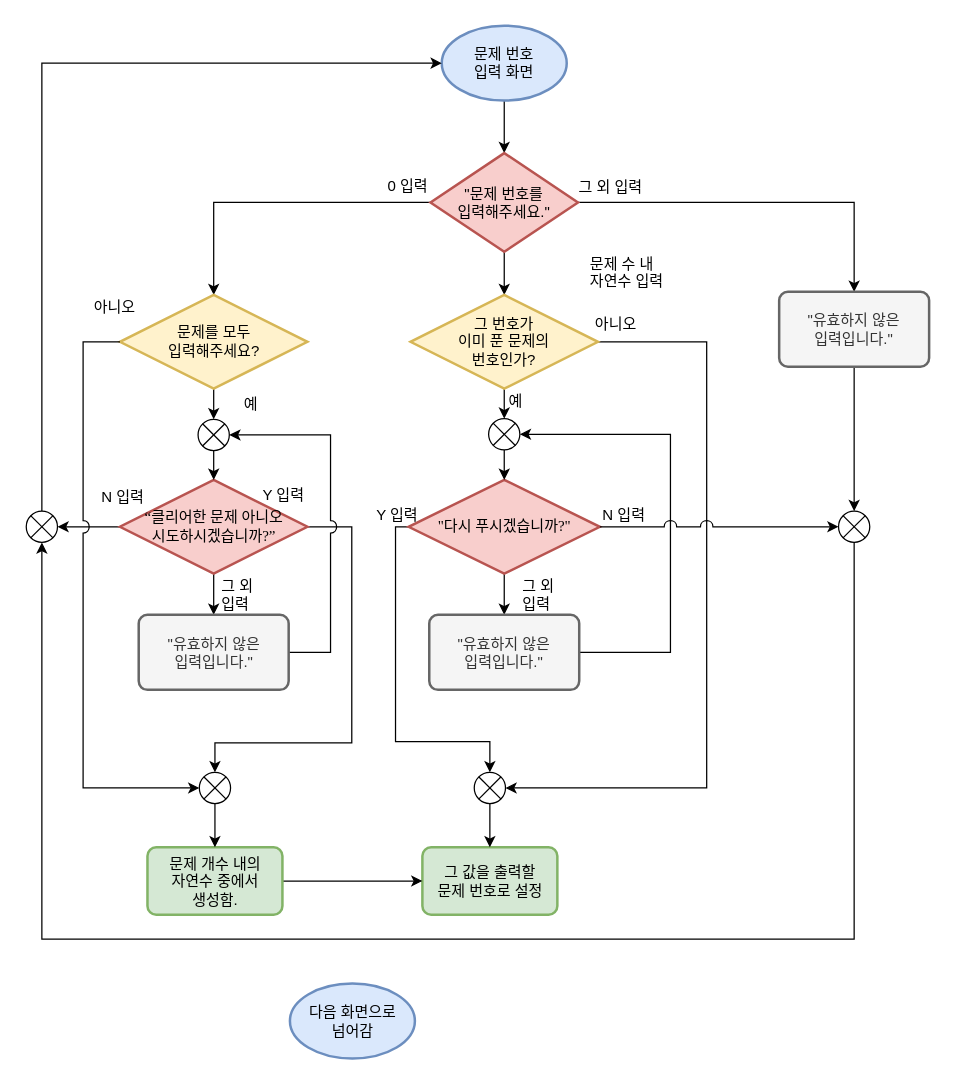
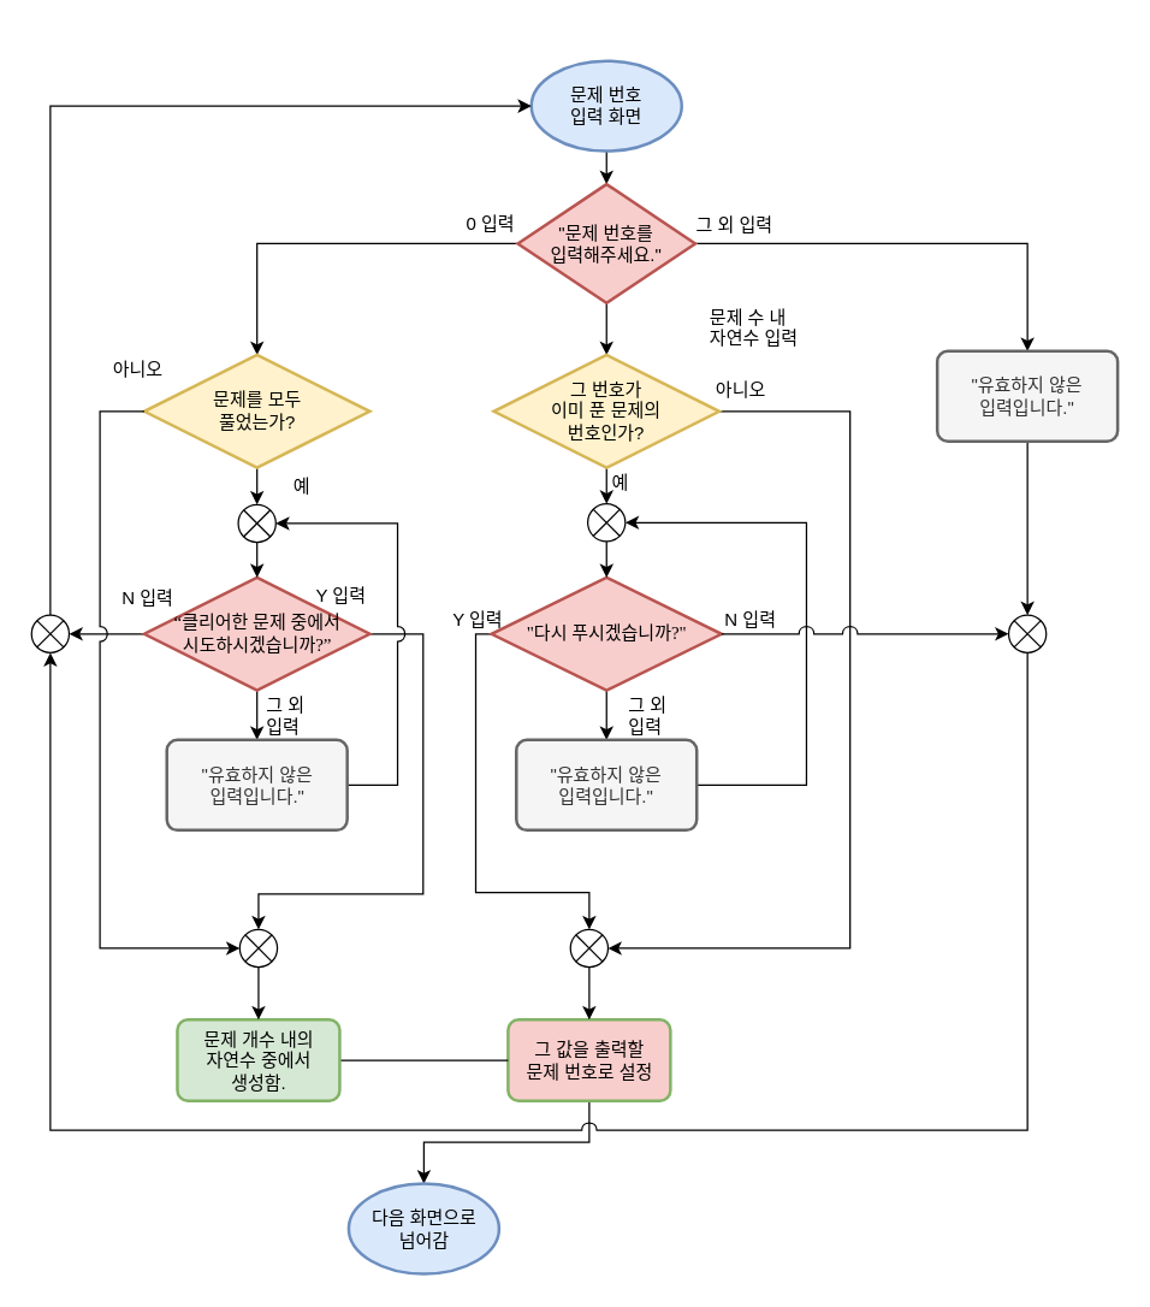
  <mxCell id="0" />
  <mxCell id="1" parent="0" />
  <mxCell id="2" style="edgeStyle=orthogonalEdgeStyle;rounded=0;orthogonalLoop=1;jettySize=auto;html=1;exitX=0.5;exitY=1;exitDx=0;exitDy=0;exitPerimeter=0;entryX=0.5;entryY=0;entryDx=0;entryDy=0;entryPerimeter=0;" parent="1" source="3" target="7" edge="1"><mxGeometry relative="1" as="geometry" /></mxCell>
- <mxCell id="3" value="문제 번호&lt;br&gt;입력 화면" style="strokeWidth=2;html=1;shape=mxgraph.flowchart.start_1;whiteSpace=wrap;fillColor=#dae8fc;strokeColor=#6c8ebf;" parent="1" vertex="1"><mxGeometry x="353" y="20" width="100" height="60" as="geometry" /></mxCell>
+ <mxCell id="3" value="문제 번호&lt;br&gt;입력 화면" style="strokeWidth=2;html=1;shape=mxgraph.flowchart.start_1;whiteSpace=wrap;fillColor=#dae8fc;strokeColor=#6c8ebf;" parent="1" vertex="1"><mxGeometry x="353" y="40" width="100" height="60" as="geometry" /></mxCell>
  <mxCell id="4" style="edgeStyle=orthogonalEdgeStyle;rounded=0;orthogonalLoop=1;jettySize=auto;html=1;exitX=0.5;exitY=1;exitDx=0;exitDy=0;exitPerimeter=0;entryX=0.5;entryY=0;entryDx=0;entryDy=0;entryPerimeter=0;" parent="1" source="7" target="14" edge="1"><mxGeometry relative="1" as="geometry" /></mxCell>
  <mxCell id="5" style="edgeStyle=orthogonalEdgeStyle;rounded=0;orthogonalLoop=1;jettySize=auto;html=1;exitX=0;exitY=0.5;exitDx=0;exitDy=0;exitPerimeter=0;entryX=0.5;entryY=0;entryDx=0;entryDy=0;entryPerimeter=0;" parent="1" source="7" target="11" edge="1"><mxGeometry relative="1" as="geometry" /></mxCell>
  <mxCell id="6" style="edgeStyle=orthogonalEdgeStyle;rounded=0;orthogonalLoop=1;jettySize=auto;html=1;exitX=1;exitY=0.5;exitDx=0;exitDy=0;exitPerimeter=0;entryX=0.5;entryY=0;entryDx=0;entryDy=0;" parent="1" source="7" target="16" edge="1"><mxGeometry relative="1" as="geometry" /></mxCell>
  <mxCell id="7" value="&quot;문제 번호를&lt;br&gt;입력해주세요.&quot;" style="strokeWidth=2;html=1;shape=mxgraph.flowchart.decision;whiteSpace=wrap;fillColor=#f8cecc;strokeColor=#b85450;" parent="1" vertex="1"><mxGeometry x="344" y="122" width="118" height="79" as="geometry" /></mxCell>
- <mxCell id="9" value="그 값을 출력할&lt;br&gt;문제 번호로 설정" style="rounded=1;whiteSpace=wrap;html=1;absoluteArcSize=1;arcSize=14;strokeWidth=2;fillColor=#d5e8d4;strokeColor=#82b366;" parent="1" vertex="1"><mxGeometry x="337.5" y="677.5" width="108" height="54" as="geometry" /></mxCell>
+ <mxCell id="8" style="edgeStyle=orthogonalEdgeStyle;rounded=0;jumpStyle=arc;orthogonalLoop=1;jettySize=auto;html=1;exitX=0.5;exitY=1;exitDx=0;exitDy=0;entryX=0.5;entryY=0;entryDx=0;entryDy=0;entryPerimeter=0;" parent="1" source="9" target="44" edge="1"><mxGeometry relative="1" as="geometry" /></mxCell>
+ <mxCell id="9" value="그 값을 출력할&lt;br&gt;문제 번호로 설정" style="rounded=1;whiteSpace=wrap;html=1;absoluteArcSize=1;arcSize=14;strokeWidth=2;fillColor=#f8cecc;strokeColor=#82b366;" parent="1" vertex="1"><mxGeometry x="337.5" y="677.5" width="108" height="54" as="geometry" /></mxCell>
  <mxCell id="10" style="edgeStyle=orthogonalEdgeStyle;rounded=0;orthogonalLoop=1;jettySize=auto;html=1;exitX=0.5;exitY=1;exitDx=0;exitDy=0;exitPerimeter=0;entryX=0.5;entryY=0;entryDx=0;entryDy=0;entryPerimeter=0;" edge="1" parent="1" source="11" target="47"><mxGeometry relative="1" as="geometry" /></mxCell>
- <mxCell id="11" value="문제를 모두&lt;br&gt;입력해주세요?" style="strokeWidth=2;html=1;shape=mxgraph.flowchart.decision;whiteSpace=wrap;fillColor=#fff2cc;strokeColor=#d6b656;" parent="1" vertex="1"><mxGeometry x="95.5" y="235.5" width="150" height="75" as="geometry" /></mxCell>
+ <mxCell id="11" value="문제를 모두&lt;br&gt;풀었는가?" style="strokeWidth=2;html=1;shape=mxgraph.flowchart.decision;whiteSpace=wrap;fillColor=#fff2cc;strokeColor=#d6b656;" parent="1" vertex="1"><mxGeometry x="95.5" y="235.5" width="150" height="75" as="geometry" /></mxCell>
  <mxCell id="12" style="edgeStyle=orthogonalEdgeStyle;rounded=0;orthogonalLoop=1;jettySize=auto;html=1;exitX=0.5;exitY=1;exitDx=0;exitDy=0;exitPerimeter=0;entryX=0.5;entryY=0;entryDx=0;entryDy=0;entryPerimeter=0;" edge="1" parent="1" source="14" target="49"><mxGeometry relative="1" as="geometry" /></mxCell>
  <mxCell id="13" style="edgeStyle=orthogonalEdgeStyle;rounded=0;orthogonalLoop=1;jettySize=auto;html=1;exitX=1;exitY=0.5;exitDx=0;exitDy=0;exitPerimeter=0;entryX=1;entryY=0.5;entryDx=0;entryDy=0;entryPerimeter=0;" edge="1" parent="1" source="14" target="32"><mxGeometry relative="1" as="geometry"><Array as="points"><mxPoint x="565" y="273" /><mxPoint x="565" y="630" /></Array></mxGeometry></mxCell>
  <mxCell id="14" value="그 번호가&lt;br&gt;이미 푼 문제의&lt;br&gt;번호인가?" style="strokeWidth=2;html=1;shape=mxgraph.flowchart.decision;whiteSpace=wrap;fillColor=#fff2cc;strokeColor=#d6b656;" parent="1" vertex="1"><mxGeometry x="328" y="235.5" width="150" height="75" as="geometry" /></mxCell>
  <mxCell id="15" style="edgeStyle=orthogonalEdgeStyle;rounded=0;jumpStyle=arc;orthogonalLoop=1;jettySize=auto;html=1;exitX=0.5;exitY=1;exitDx=0;exitDy=0;entryX=0.5;entryY=0;entryDx=0;entryDy=0;entryPerimeter=0;" parent="1" source="16" target="43" edge="1"><mxGeometry relative="1" as="geometry" /></mxCell>
  <mxCell id="16" value="&quot;유효하지 않은&lt;br&gt;입력입니다.&quot;" style="rounded=1;whiteSpace=wrap;html=1;absoluteArcSize=1;arcSize=14;strokeWidth=2;fillColor=#f5f5f5;strokeColor=#666666;fontColor=#333333;" parent="1" vertex="1"><mxGeometry x="623" y="233" width="120" height="60" as="geometry" /></mxCell>
  <mxCell id="17" style="edgeStyle=orthogonalEdgeStyle;rounded=0;orthogonalLoop=1;jettySize=auto;html=1;exitX=0;exitY=0.5;exitDx=0;exitDy=0;exitPerimeter=0;entryX=1;entryY=0.5;entryDx=0;entryDy=0;entryPerimeter=0;" parent="1" source="20" target="29" edge="1"><mxGeometry relative="1" as="geometry" /></mxCell>
  <mxCell id="18" style="edgeStyle=orthogonalEdgeStyle;rounded=0;orthogonalLoop=1;jettySize=auto;html=1;exitX=0.5;exitY=1;exitDx=0;exitDy=0;exitPerimeter=0;entryX=0.5;entryY=0;entryDx=0;entryDy=0;" edge="1" parent="1" source="20" target="53"><mxGeometry relative="1" as="geometry" /></mxCell>
  <mxCell id="19" style="edgeStyle=orthogonalEdgeStyle;rounded=0;orthogonalLoop=1;jettySize=auto;html=1;exitX=1;exitY=0.5;exitDx=0;exitDy=0;exitPerimeter=0;entryX=0.5;entryY=0;entryDx=0;entryDy=0;entryPerimeter=0;" edge="1" parent="1" source="20" target="24"><mxGeometry relative="1" as="geometry"><Array as="points"><mxPoint x="281" y="421" /><mxPoint x="281" y="594" /><mxPoint x="171" y="594" /></Array></mxGeometry></mxCell>
- <mxCell id="20" value="&lt;span id=&quot;docs-internal-guid-17b9d5ad-7fff-914e-1d65-e6f308b51f35&quot;&gt;&lt;span style=&quot;font-family: &amp;#34;malgun gothic&amp;#34; ; background-color: transparent ; vertical-align: baseline ; white-space: pre-wrap&quot;&gt;&lt;font style=&quot;font-size: 12px&quot;&gt;“클리어한 문제 아니오&lt;br&gt;시도하시겠습니까?”&lt;/font&gt;&lt;/span&gt;&lt;/span&gt;" style="strokeWidth=2;html=1;shape=mxgraph.flowchart.decision;whiteSpace=wrap;fillColor=#f8cecc;strokeColor=#b85450;" parent="1" vertex="1"><mxGeometry x="95.5" y="383.5" width="150" height="75" as="geometry" /></mxCell>
- <mxCell id="21" style="edgeStyle=orthogonalEdgeStyle;rounded=0;orthogonalLoop=1;jettySize=auto;html=1;exitX=1;exitY=0.5;exitDx=0;exitDy=0;entryX=0;entryY=0.5;entryDx=0;entryDy=0;" parent="1" source="22" target="9" edge="1"><mxGeometry relative="1" as="geometry" /></mxCell>
+ <mxCell id="20" value="&lt;span id=&quot;docs-internal-guid-17b9d5ad-7fff-914e-1d65-e6f308b51f35&quot;&gt;&lt;span style=&quot;font-family: &amp;#34;malgun gothic&amp;#34; ; background-color: transparent ; vertical-align: baseline ; white-space: pre-wrap&quot;&gt;&lt;font style=&quot;font-size: 12px&quot;&gt;“클리어한 문제 중에서&lt;br&gt;시도하시겠습니까?”&lt;/font&gt;&lt;/span&gt;&lt;/span&gt;" style="strokeWidth=2;html=1;shape=mxgraph.flowchart.decision;whiteSpace=wrap;fillColor=#f8cecc;strokeColor=#b85450;" parent="1" vertex="1"><mxGeometry x="95.5" y="383.5" width="150" height="75" as="geometry" /></mxCell>
+ <mxCell id="21" style="edgeStyle=orthogonalEdgeStyle;rounded=0;orthogonalLoop=1;jettySize=auto;html=1;exitX=1;exitY=0.5;exitDx=0;exitDy=0;entryX=0;entryY=0.5;entryDx=0;entryDy=0;endArrow=none;" parent="1" source="22" target="9" edge="1"><mxGeometry relative="1" as="geometry" /></mxCell>
  <mxCell id="22" value="문제 개수 내의&lt;br&gt;자연수 중에서&lt;br&gt;생성함." style="rounded=1;whiteSpace=wrap;html=1;absoluteArcSize=1;arcSize=14;strokeWidth=2;fillColor=#d5e8d4;strokeColor=#82b366;" parent="1" vertex="1"><mxGeometry x="117.5" y="677.5" width="108" height="54" as="geometry" /></mxCell>
  <mxCell id="23" style="edgeStyle=orthogonalEdgeStyle;rounded=0;orthogonalLoop=1;jettySize=auto;html=1;exitX=0.5;exitY=1;exitDx=0;exitDy=0;exitPerimeter=0;entryX=0.5;entryY=0;entryDx=0;entryDy=0;" parent="1" source="24" target="22" edge="1"><mxGeometry relative="1" as="geometry" /></mxCell>
  <mxCell id="24" value="" style="verticalLabelPosition=bottom;verticalAlign=top;html=1;shape=mxgraph.flowchart.or;" parent="1" vertex="1"><mxGeometry x="159" y="617.5" width="25" height="25" as="geometry" /></mxCell>
  <mxCell id="25" value="아니오" style="text;html=1;resizable=0;points=[];autosize=1;align=left;verticalAlign=top;spacingTop=-4;" parent="1" vertex="1"><mxGeometry x="72.5" y="235.5" width="46" height="14" as="geometry" /></mxCell>
  <mxCell id="26" value="예" style="text;html=1;resizable=0;points=[];autosize=1;align=left;verticalAlign=top;spacingTop=-4;" parent="1" vertex="1"><mxGeometry x="193" y="313" width="22" height="14" as="geometry" /></mxCell>
  <mxCell id="27" value="Y 입력" style="text;html=1;resizable=0;points=[];autosize=1;align=left;verticalAlign=top;spacingTop=-4;" parent="1" vertex="1"><mxGeometry x="208" y="386" width="45" height="14" as="geometry" /></mxCell>
  <mxCell id="28" style="edgeStyle=orthogonalEdgeStyle;rounded=0;orthogonalLoop=1;jettySize=auto;html=1;exitX=0.5;exitY=0;exitDx=0;exitDy=0;exitPerimeter=0;entryX=0;entryY=0.5;entryDx=0;entryDy=0;entryPerimeter=0;" parent="1" source="29" target="3" edge="1"><mxGeometry relative="1" as="geometry" /></mxCell>
  <mxCell id="29" value="" style="verticalLabelPosition=bottom;verticalAlign=top;html=1;shape=mxgraph.flowchart.or;" parent="1" vertex="1"><mxGeometry x="20.5" y="408.5" width="25" height="25" as="geometry" /></mxCell>
  <mxCell id="30" value="N 입력" style="text;html=1;resizable=0;points=[];autosize=1;align=left;verticalAlign=top;spacingTop=-4;" parent="1" vertex="1"><mxGeometry x="78.5" y="387.5" width="46" height="14" as="geometry" /></mxCell>
  <mxCell id="31" style="edgeStyle=orthogonalEdgeStyle;rounded=0;orthogonalLoop=1;jettySize=auto;html=1;exitX=0.5;exitY=1;exitDx=0;exitDy=0;exitPerimeter=0;" parent="1" source="32" target="9" edge="1"><mxGeometry relative="1" as="geometry" /></mxCell>
  <mxCell id="32" value="" style="verticalLabelPosition=bottom;verticalAlign=top;html=1;shape=mxgraph.flowchart.or;" parent="1" vertex="1"><mxGeometry x="379" y="617.5" width="25" height="25" as="geometry" /></mxCell>
  <mxCell id="33" style="edgeStyle=orthogonalEdgeStyle;rounded=0;orthogonalLoop=1;jettySize=auto;html=1;exitX=0.5;exitY=1;exitDx=0;exitDy=0;exitPerimeter=0;entryX=0.5;entryY=0;entryDx=0;entryDy=0;" edge="1" parent="1" source="35" target="51"><mxGeometry relative="1" as="geometry" /></mxCell>
  <mxCell id="34" style="edgeStyle=orthogonalEdgeStyle;rounded=0;orthogonalLoop=1;jettySize=auto;html=1;exitX=0;exitY=0.5;exitDx=0;exitDy=0;exitPerimeter=0;entryX=0.5;entryY=0;entryDx=0;entryDy=0;entryPerimeter=0;" edge="1" parent="1" source="35" target="32"><mxGeometry relative="1" as="geometry"><Array as="points"><mxPoint x="316" y="421" /><mxPoint x="316" y="593" /><mxPoint x="391" y="593" /></Array></mxGeometry></mxCell>
  <mxCell id="35" value="&lt;span id=&quot;docs-internal-guid-74f08bc0-7fff-af83-f4a4-70076afe956d&quot;&gt;&lt;span style=&quot;font-family: &amp;#34;malgun gothic&amp;#34; ; background-color: transparent ; vertical-align: baseline ; white-space: pre-wrap&quot;&gt;&lt;font style=&quot;font-size: 12px&quot;&gt;&quot;다시 푸시겠습니까?&quot;&lt;/font&gt;&lt;/span&gt;&lt;/span&gt;" style="strokeWidth=2;html=1;shape=mxgraph.flowchart.decision;whiteSpace=wrap;fillColor=#f8cecc;strokeColor=#b85450;" parent="1" vertex="1"><mxGeometry x="326.5" y="383.5" width="153" height="75" as="geometry" /></mxCell>
  <mxCell id="36" value="아니오" style="text;html=1;resizable=0;points=[];autosize=1;align=left;verticalAlign=top;spacingTop=-4;" parent="1" vertex="1"><mxGeometry x="474" y="249" width="46" height="14" as="geometry" /></mxCell>
  <mxCell id="37" value="예" style="text;html=1;resizable=0;points=[];autosize=1;align=left;verticalAlign=top;spacingTop=-4;" parent="1" vertex="1"><mxGeometry x="405" y="310.5" width="22" height="14" as="geometry" /></mxCell>
  <mxCell id="38" value="Y 입력" style="text;html=1;resizable=0;points=[];autosize=1;align=left;verticalAlign=top;spacingTop=-4;" parent="1" vertex="1"><mxGeometry x="299" y="401.5" width="45" height="14" as="geometry" /></mxCell>
  <mxCell id="39" value="0 입력" style="text;html=1;resizable=0;points=[];autosize=1;align=left;verticalAlign=top;spacingTop=-4;" parent="1" vertex="1"><mxGeometry x="308" y="139" width="44" height="14" as="geometry" /></mxCell>
  <mxCell id="40" value="문제 수 내&lt;br&gt;자연수 입력" style="text;html=1;resizable=0;points=[];autosize=1;align=left;verticalAlign=top;spacingTop=-4;" parent="1" vertex="1"><mxGeometry x="470" y="201" width="73" height="28" as="geometry" /></mxCell>
  <mxCell id="41" value="그 외 입력" style="text;html=1;resizable=0;points=[];autosize=1;align=left;verticalAlign=top;spacingTop=-4;" parent="1" vertex="1"><mxGeometry x="461" y="140" width="65" height="14" as="geometry" /></mxCell>
  <mxCell id="42" style="edgeStyle=orthogonalEdgeStyle;rounded=0;jumpStyle=arc;orthogonalLoop=1;jettySize=auto;html=1;exitX=0.5;exitY=1;exitDx=0;exitDy=0;exitPerimeter=0;entryX=0.5;entryY=1;entryDx=0;entryDy=0;entryPerimeter=0;jumpSize=10;" parent="1" source="43" target="29" edge="1"><mxGeometry relative="1" as="geometry"><Array as="points"><mxPoint x="683" y="751" /><mxPoint x="33" y="751" /></Array></mxGeometry></mxCell>
  <mxCell id="43" value="" style="verticalLabelPosition=bottom;verticalAlign=top;html=1;shape=mxgraph.flowchart.or;" parent="1" vertex="1"><mxGeometry x="670.5" y="408.5" width="25" height="25" as="geometry" /></mxCell>
  <mxCell id="44" value="다음 화면으로&lt;br&gt;넘어감" style="strokeWidth=2;html=1;shape=mxgraph.flowchart.start_1;whiteSpace=wrap;fillColor=#dae8fc;strokeColor=#6c8ebf;" parent="1" vertex="1"><mxGeometry x="231.5" y="786.5" width="100" height="60" as="geometry" /></mxCell>
  <mxCell id="45" value="N 입력" style="text;html=1;resizable=0;points=[];autosize=1;align=left;verticalAlign=top;spacingTop=-4;" parent="1" vertex="1"><mxGeometry x="479.5" y="401.5" width="46" height="14" as="geometry" /></mxCell>
  <mxCell id="46" style="edgeStyle=orthogonalEdgeStyle;rounded=0;orthogonalLoop=1;jettySize=auto;html=1;exitX=0.5;exitY=1;exitDx=0;exitDy=0;exitPerimeter=0;entryX=0.5;entryY=0;entryDx=0;entryDy=0;entryPerimeter=0;" edge="1" parent="1" source="47" target="20"><mxGeometry relative="1" as="geometry" /></mxCell>
  <mxCell id="47" value="" style="verticalLabelPosition=bottom;verticalAlign=top;html=1;shape=mxgraph.flowchart.or;" vertex="1" parent="1"><mxGeometry x="158" y="335" width="25" height="25" as="geometry" /></mxCell>
  <mxCell id="48" style="edgeStyle=orthogonalEdgeStyle;rounded=0;orthogonalLoop=1;jettySize=auto;html=1;exitX=0.5;exitY=1;exitDx=0;exitDy=0;exitPerimeter=0;entryX=0.5;entryY=0;entryDx=0;entryDy=0;entryPerimeter=0;" edge="1" parent="1" source="49" target="35"><mxGeometry relative="1" as="geometry" /></mxCell>
  <mxCell id="49" value="" style="verticalLabelPosition=bottom;verticalAlign=top;html=1;shape=mxgraph.flowchart.or;" vertex="1" parent="1"><mxGeometry x="390.5" y="334.5" width="25" height="25" as="geometry" /></mxCell>
  <mxCell id="50" style="edgeStyle=orthogonalEdgeStyle;rounded=0;orthogonalLoop=1;jettySize=auto;html=1;exitX=1;exitY=0.5;exitDx=0;exitDy=0;entryX=1;entryY=0.5;entryDx=0;entryDy=0;entryPerimeter=0;" edge="1" parent="1" source="51" target="49"><mxGeometry relative="1" as="geometry"><Array as="points"><mxPoint x="536" y="522" /><mxPoint x="536" y="347" /></Array></mxGeometry></mxCell>
  <mxCell id="51" value="&quot;유효하지 않은&lt;br&gt;입력입니다.&quot;" style="rounded=1;whiteSpace=wrap;html=1;absoluteArcSize=1;arcSize=14;strokeWidth=2;fillColor=#f5f5f5;strokeColor=#666666;fontColor=#333333;" vertex="1" parent="1"><mxGeometry x="343" y="491.5" width="120" height="60" as="geometry" /></mxCell>
  <mxCell id="52" style="edgeStyle=orthogonalEdgeStyle;rounded=0;orthogonalLoop=1;jettySize=auto;html=1;exitX=1;exitY=0.5;exitDx=0;exitDy=0;entryX=1;entryY=0.5;entryDx=0;entryDy=0;entryPerimeter=0;jumpStyle=arc;jumpSize=10;" edge="1" parent="1" source="53" target="47"><mxGeometry relative="1" as="geometry"><Array as="points"><mxPoint x="264" y="522" /><mxPoint x="264" y="348" /></Array></mxGeometry></mxCell>
  <mxCell id="53" value="&quot;유효하지 않은&lt;br&gt;입력입니다.&quot;" style="rounded=1;whiteSpace=wrap;html=1;absoluteArcSize=1;arcSize=14;strokeWidth=2;fillColor=#f5f5f5;strokeColor=#666666;fontColor=#333333;" vertex="1" parent="1"><mxGeometry x="110.5" y="491.5" width="120" height="60" as="geometry" /></mxCell>
  <mxCell id="54" style="edgeStyle=orthogonalEdgeStyle;rounded=0;orthogonalLoop=1;jettySize=auto;html=1;exitX=1;exitY=0.5;exitDx=0;exitDy=0;exitPerimeter=0;entryX=0;entryY=0.5;entryDx=0;entryDy=0;entryPerimeter=0;jumpStyle=arc;jumpSize=10;" parent="1" source="35" target="43" edge="1"><mxGeometry relative="1" as="geometry" /></mxCell>
  <mxCell id="55" value="그 외&lt;br&gt;입력" style="text;html=1;resizable=0;points=[];autosize=1;align=left;verticalAlign=top;spacingTop=-4;" vertex="1" parent="1"><mxGeometry x="174.5" y="458.5" width="37" height="28" as="geometry" /></mxCell>
  <mxCell id="56" value="그 외&lt;br&gt;입력" style="text;html=1;resizable=0;points=[];autosize=1;align=left;verticalAlign=top;spacingTop=-4;" vertex="1" parent="1"><mxGeometry x="415.5" y="458.5" width="37" height="28" as="geometry" /></mxCell>
  <mxCell id="57" style="edgeStyle=orthogonalEdgeStyle;rounded=0;orthogonalLoop=1;jettySize=auto;html=1;exitX=0;exitY=0.5;exitDx=0;exitDy=0;exitPerimeter=0;entryX=0;entryY=0.5;entryDx=0;entryDy=0;entryPerimeter=0;jumpStyle=arc;jumpSize=10;" edge="1" parent="1" source="11" target="24"><mxGeometry relative="1" as="geometry"><Array as="points"><mxPoint x="66" y="273" /><mxPoint x="66" y="630" /></Array></mxGeometry></mxCell>
